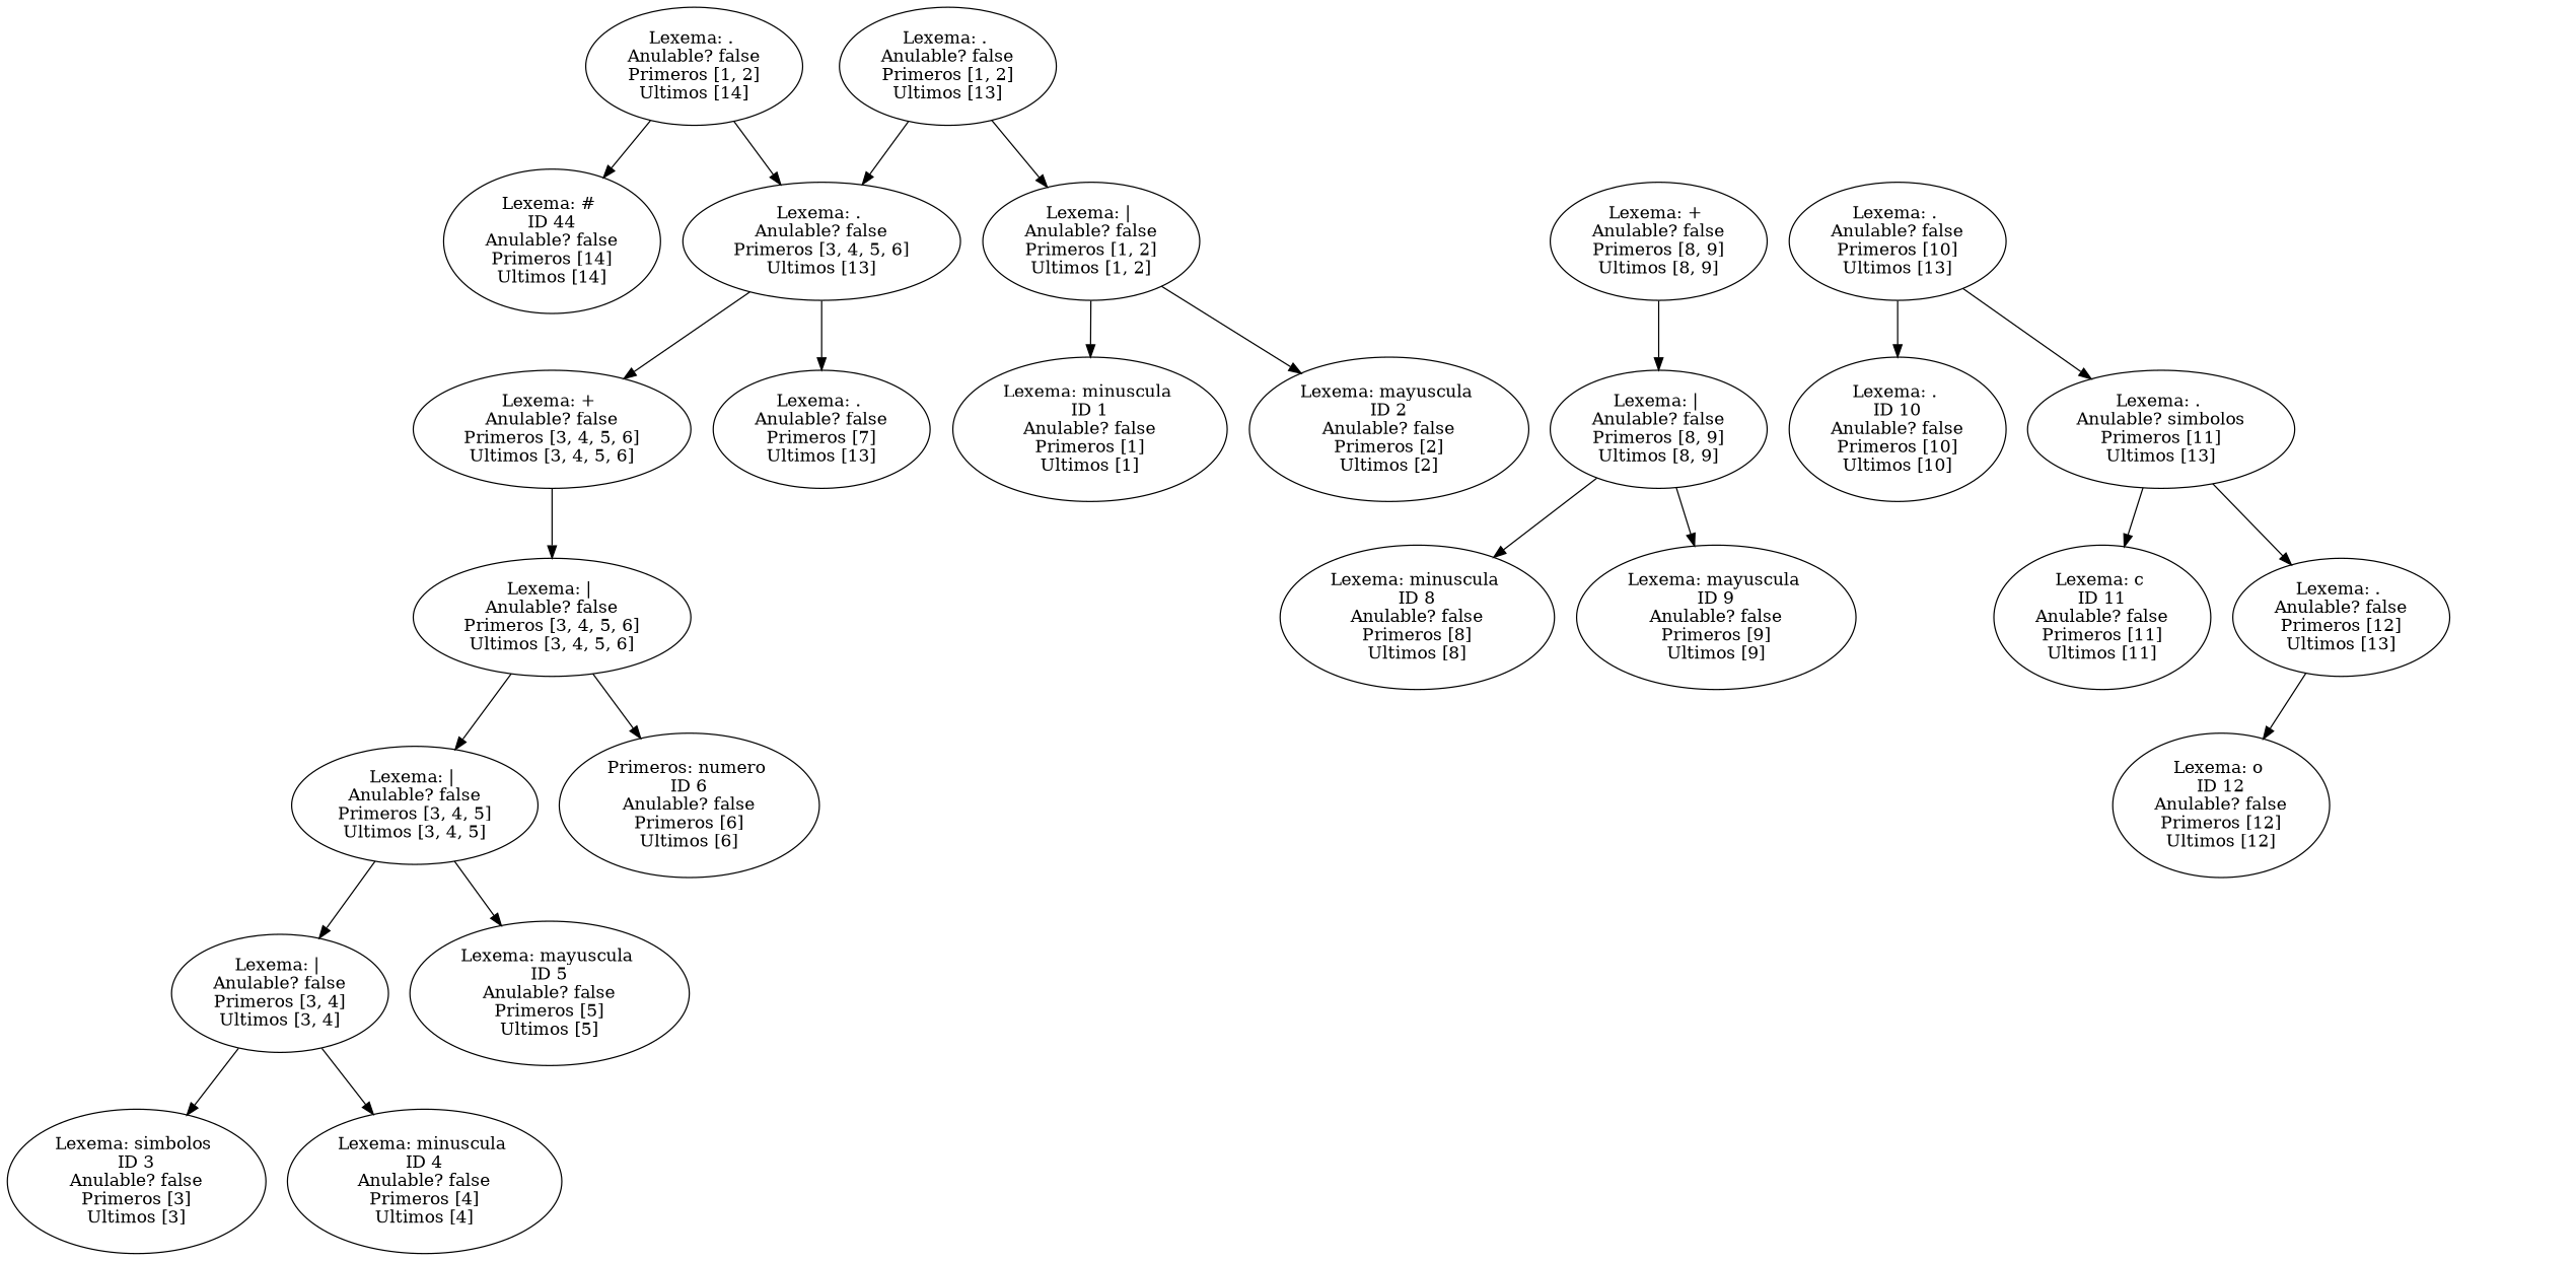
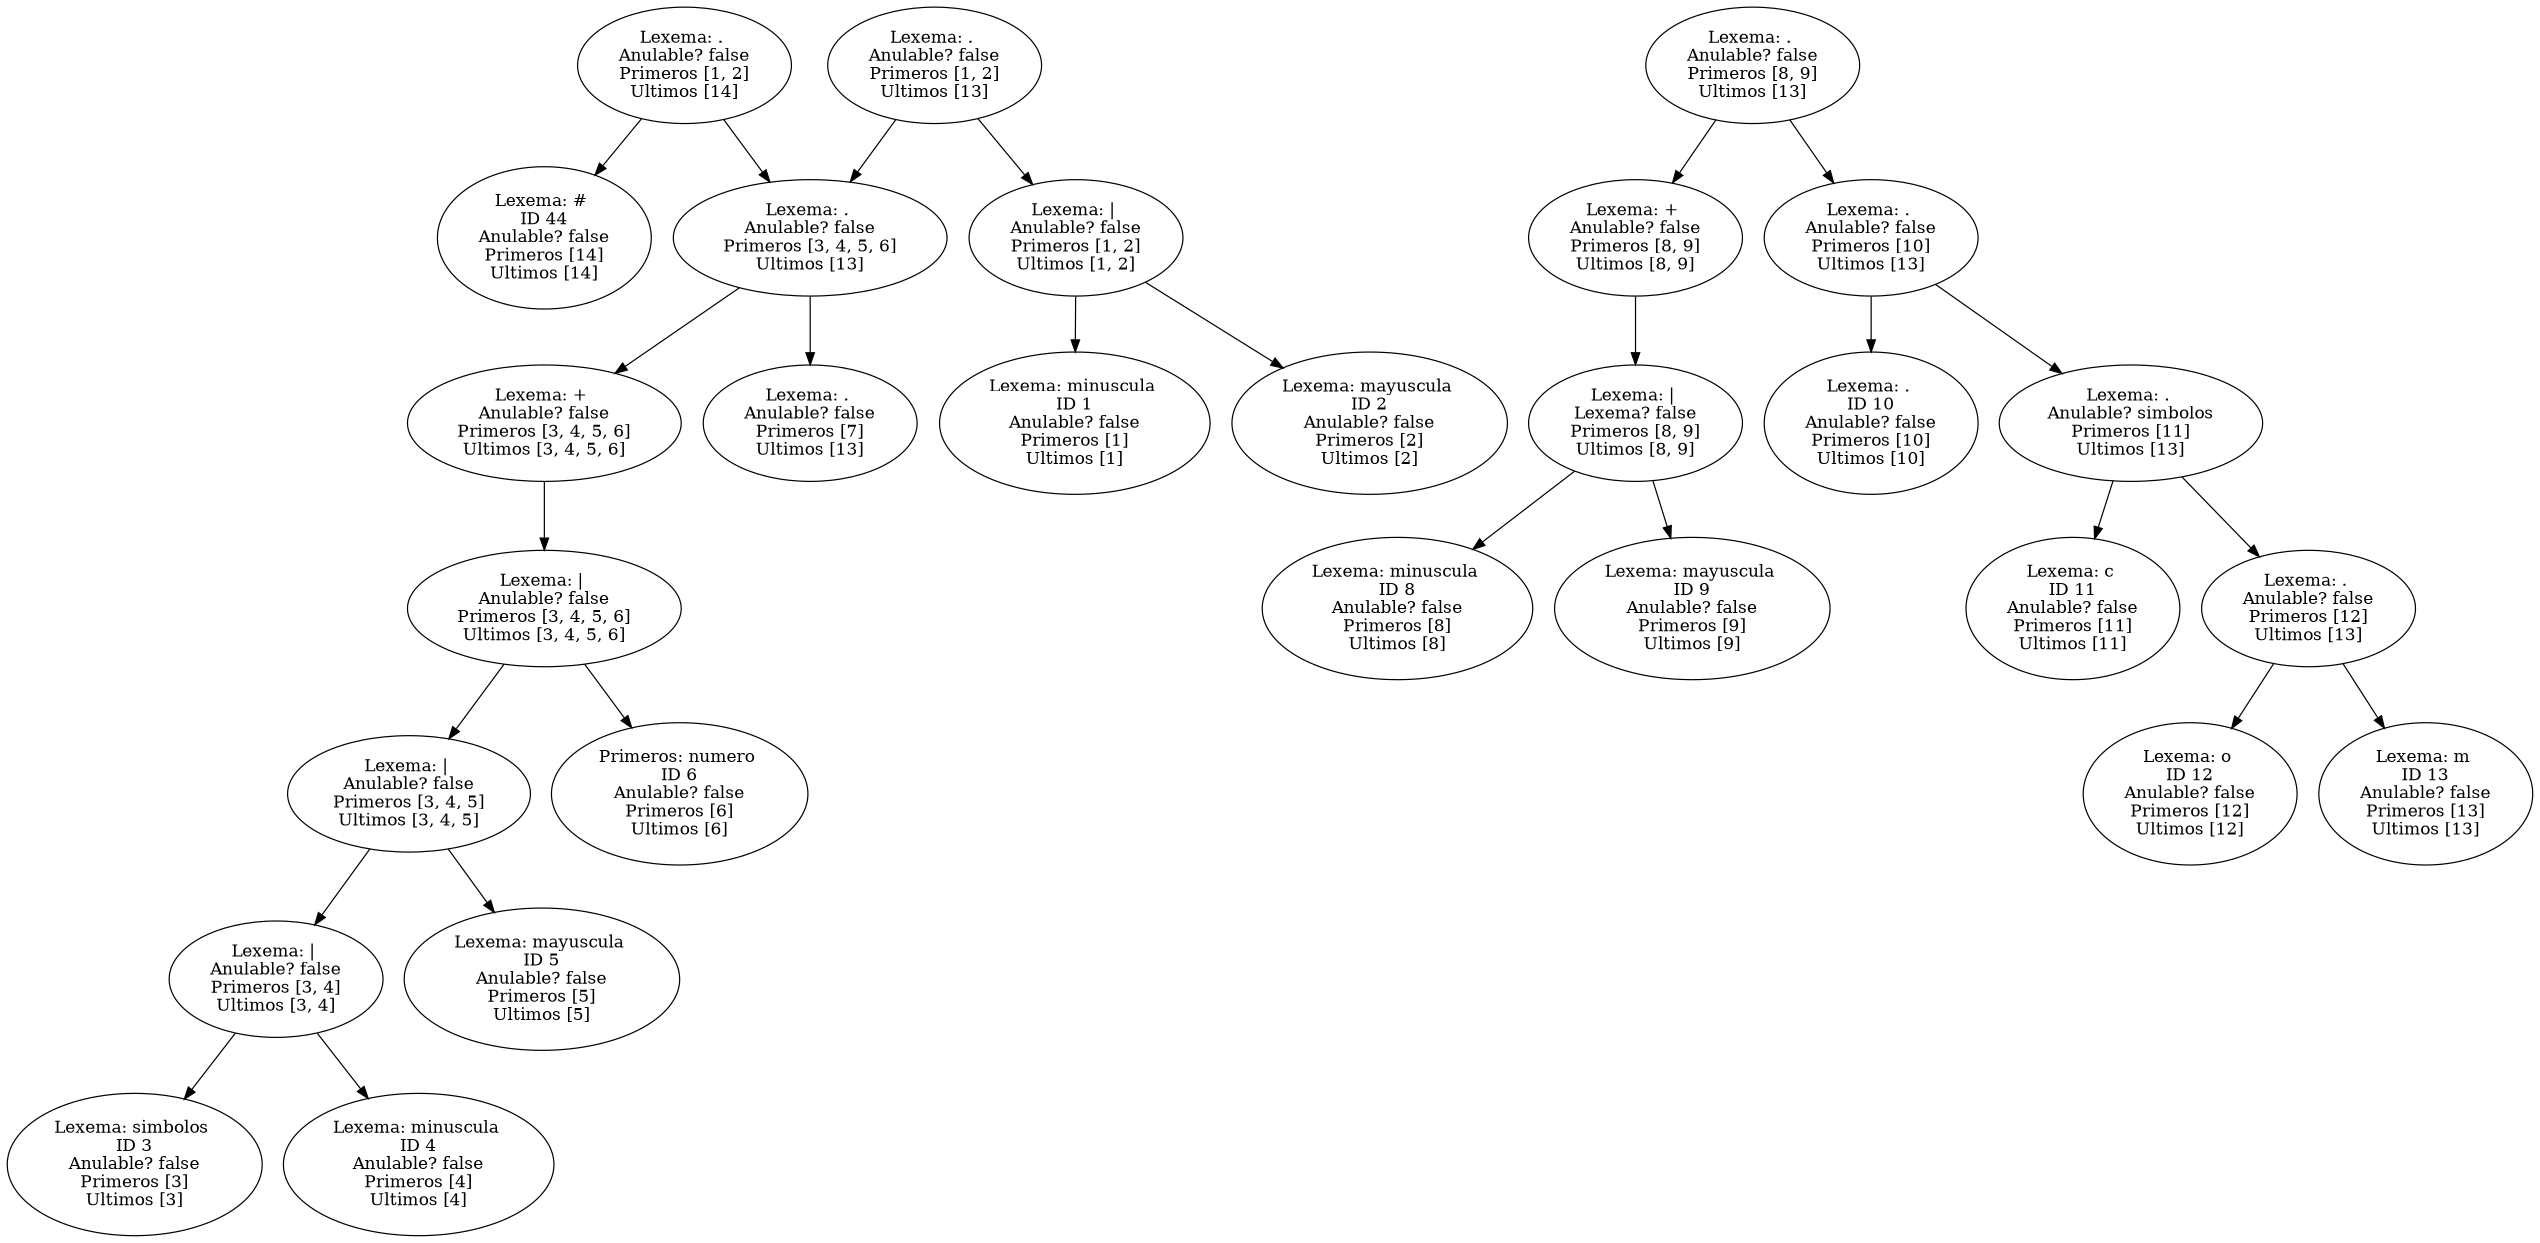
  digraph {
    n1 [label="Lexema: . \nAnulable? false\nPrimeros [1, 2]\nUltimos [14]"]
    n2 [label="Lexema: # \nID 44\nAnulable? false\nPrimeros [14]\nUltimos [14]"]
    n3 [label="Lexema: . \nAnulable? false\nPrimeros [3, 4, 5, 6]\nUltimos [13]"]
    n4 [label="Lexema: . \nAnulable? false\nPrimeros [1, 2]\nUltimos [13]"]
    n5 [label="Lexema: | \nAnulable? false\nPrimeros [1, 2]\nUltimos [1, 2]"]
    n6 [label="Lexema: minuscula \nID 1\nAnulable? false\nPrimeros [1]\nUltimos [1]"]
    n7 [label="Lexema: mayuscula \nID 2\nAnulable? false\nPrimeros [2]\nUltimos [2]"]
    n8 [label="Lexema: + \nAnulable? false\nPrimeros [3, 4, 5, 6]\nUltimos [3, 4, 5, 6]"]
    n9 [label="Lexema: . \nAnulable? false\nPrimeros [7]\nUltimos [13]"]
    n10 [label="Lexema: | \nAnulable? false\nPrimeros [3, 4, 5, 6]\nUltimos [3, 4, 5, 6]"]
    n11 [label="Lexema: | \nAnulable? false\nPrimeros [3, 4, 5]\nUltimos [3, 4, 5]"]
    n12 [label="Primeros: numero \nID 6\nAnulable? false\nPrimeros [6]\nUltimos [6]"]
    n13 [label="Lexema: | \nAnulable? false\nPrimeros [3, 4]\nUltimos [3, 4]"]
    n14 [label="Lexema: mayuscula \nID 5\nAnulable? false\nPrimeros [5]\nUltimos [5]"]
    n15 [label="Lexema: simbolos \nID 3\nAnulable? false\nPrimeros [3]\nUltimos [3]"]
    n16 [label="Lexema: minuscula \nID 4\nAnulable? false\nPrimeros [4]\nUltimos [4]"]
+   n17 [label="Lexema: . \nAnulable? false\nPrimeros [8, 9]\nUltimos [13]"]
    n18 [label="Lexema: + \nAnulable? false\nPrimeros [8, 9]\nUltimos [8, 9]"]
    n19 [label="Lexema: . \nAnulable? false\nPrimeros [10]\nUltimos [13]"]
-   n20 [label="Lexema: | \nAnulable? false\nPrimeros [8, 9]\nUltimos [8, 9]"]
+   n20 [label="Lexema: | \nLexema? false\nPrimeros [8, 9]\nUltimos [8, 9]"]
    n21 [label="Lexema: . \nID 10\nAnulable? false\nPrimeros [10]\nUltimos [10]"]
    n22 [label="Lexema: . \nAnulable? simbolos\nPrimeros [11]\nUltimos [13]"]
    n23 [label="Lexema: minuscula \nID 8\nAnulable? false\nPrimeros [8]\nUltimos [8]"]
    n24 [label="Lexema: mayuscula \nID 9\nAnulable? false\nPrimeros [9]\nUltimos [9]"]
    n25 [label="Lexema: c \nID 11\nAnulable? false\nPrimeros [11]\nUltimos [11]"]
    n26 [label="Lexema: . \nAnulable? false\nPrimeros [12]\nUltimos [13]"]
    n27 [label="Lexema: o \nID 12\nAnulable? false\nPrimeros [12]\nUltimos [12]"]
+   n28 [label="Lexema: m \nID 13\nAnulable? false\nPrimeros [13]\nUltimos [13]"]
    n1 -> n2
    n1 -> n3
    n3 -> n8
    n3 -> n9
    n4 -> n3
    n4 -> n5
    n5 -> n6
    n5 -> n7
    n8 -> n10
    n10 -> n11
    n10 -> n12
    n11 -> n13
    n11 -> n14
    n13 -> n15
    n13 -> n16
+   n17 -> n18
+   n17 -> n19
    n18 -> n20
    n19 -> n21
    n19 -> n22
    n20 -> n23
    n20 -> n24
    n22 -> n25
    n22 -> n26
    n26 -> n27
+   n26 -> n28
  }
